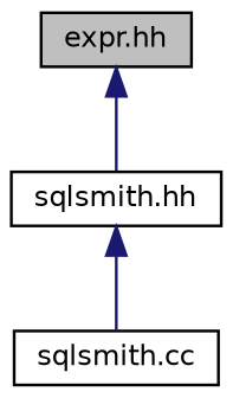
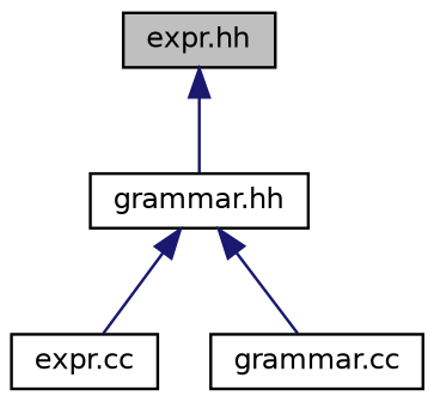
  digraph {
    node [color=black fillcolor=white fontname=Helvetica fontsize=10 shape=record style=filled]
    edge [color=midnightblue dir=back fontname=Helvetica fontsize=10 labelfontname=Helvetica labelfontsize=10 style=solid]
    n1 [fillcolor=grey75 fontcolor=black height=0.2 label="expr.hh" width=0.4]
-   n2 [height=0.2 label="sqlsmith.hh" width=0.4]
-   n4 [height=0.2 label="sqlsmith.cc" width=0.4]
+   n2 [height=0.2 label="grammar.hh" width=0.4]
+   n3 [height=0.2 label="expr.cc" width=0.4]
+   n4 [height=0.2 label="grammar.cc" width=0.4]
    n1 -> n2
+   n2 -> n3
    n2 -> n4
  }
